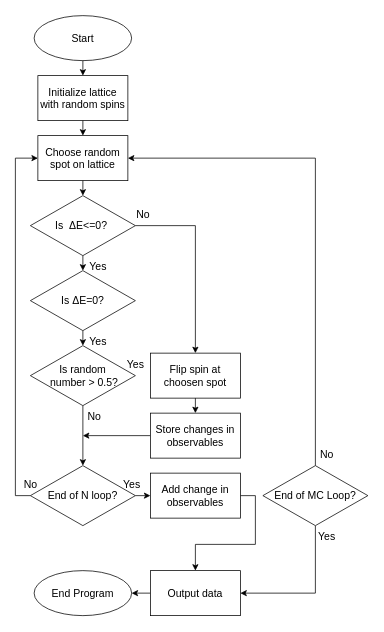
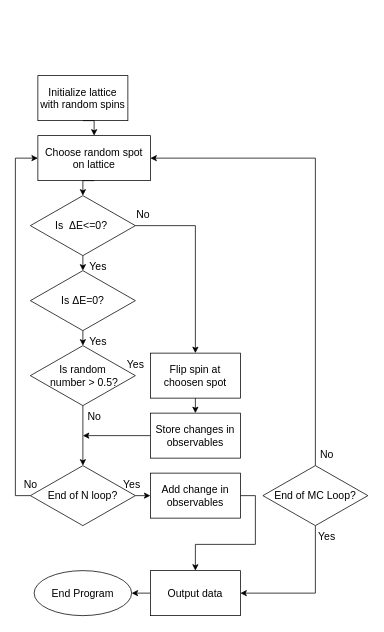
  <mxCell id="0" />
  <mxCell id="1" parent="0" />
- <mxCell id="2" style="edgeStyle=orthogonalEdgeStyle;rounded=0;orthogonalLoop=1;jettySize=auto;html=1;exitX=0.5;exitY=1;exitDx=0;exitDy=0;entryX=0.5;entryY=0;entryDx=0;entryDy=0;" edge="1" parent="1" source="3" target="5"><mxGeometry relative="1" as="geometry" /></mxCell>
- <mxCell id="3" value="&lt;p&gt;&lt;font style=&quot;font-size: 14px;&quot; face=&quot;Helvetica&quot;&gt;Start&lt;/font&gt;&lt;/p&gt;" style="ellipse;whiteSpace=wrap;html=1;fontFamily=Helvetica;fillColor=none;" vertex="1" parent="1"><mxGeometry x="45" y="20" width="130" height="60" as="geometry" /></mxCell>
  <mxCell id="4" style="edgeStyle=orthogonalEdgeStyle;rounded=0;orthogonalLoop=1;jettySize=auto;html=1;exitX=0.5;exitY=1;exitDx=0;exitDy=0;entryX=0.5;entryY=0;entryDx=0;entryDy=0;" edge="1" parent="1" source="5" target="19"><mxGeometry relative="1" as="geometry" /></mxCell>
  <mxCell id="5" value="&lt;p&gt;&lt;span style=&quot;font-size: 14px; text-align: right; white-space-collapse: preserve; background-color: rgb(255, 255, 255);&quot;&gt;&lt;font face=&quot;Helvetica&quot;&gt;Initialize lattice with random spins&lt;/font&gt;&lt;/span&gt;&lt;/p&gt;" style="rounded=0;whiteSpace=wrap;html=1;fontColor=#000000;fillColor=none;strokeColor=default;" vertex="1" parent="1"><mxGeometry x="50" y="100" width="120" height="60" as="geometry" /></mxCell>
  <mxCell id="6" style="edgeStyle=orthogonalEdgeStyle;rounded=0;orthogonalLoop=1;jettySize=auto;html=1;exitX=0.5;exitY=1;exitDx=0;exitDy=0;entryX=0.5;entryY=0;entryDx=0;entryDy=0;" edge="1" parent="1" source="7" target="14"><mxGeometry relative="1" as="geometry" /></mxCell>
  <mxCell id="7" value="&lt;p&gt;&lt;font face=&quot;Helvetica&quot;&gt;&lt;span style=&quot;font-size: 14px;&quot;&gt;Is&amp;nbsp;&lt;/span&gt;&lt;span style=&quot;font-size: 14px; text-align: start;&quot;&gt;ΔE=0?&lt;/span&gt;&lt;/font&gt;&lt;/p&gt;" style="rhombus;whiteSpace=wrap;html=1;" vertex="1" parent="1"><mxGeometry x="40" y="360" width="140" height="80" as="geometry" /></mxCell>
  <mxCell id="8" style="edgeStyle=orthogonalEdgeStyle;rounded=0;orthogonalLoop=1;jettySize=auto;html=1;exitX=0.5;exitY=1;exitDx=0;exitDy=0;entryX=0.5;entryY=0;entryDx=0;entryDy=0;" edge="1" parent="1" source="10" target="7"><mxGeometry relative="1" as="geometry" /></mxCell>
  <mxCell id="9" style="edgeStyle=orthogonalEdgeStyle;rounded=0;orthogonalLoop=1;jettySize=auto;html=1;exitX=1;exitY=0.5;exitDx=0;exitDy=0;entryX=0.5;entryY=0;entryDx=0;entryDy=0;" edge="1" parent="1" source="10" target="21"><mxGeometry relative="1" as="geometry"><mxPoint x="270" y="310" as="targetPoint" /></mxGeometry></mxCell>
  <mxCell id="10" value="&lt;p&gt;&lt;font style=&quot;font-size: 14px;&quot;&gt;Is&amp;nbsp;&lt;span style=&quot;font-family: &amp;quot;Google Sans&amp;quot;, Arial, sans-serif; text-align: start;&quot;&gt;&amp;nbsp;ΔE&amp;lt;=0?&lt;/span&gt;&amp;nbsp;&lt;/font&gt;&lt;/p&gt;" style="rhombus;whiteSpace=wrap;html=1;" vertex="1" parent="1"><mxGeometry x="40" y="260" width="140" height="80" as="geometry" /></mxCell>
  <mxCell id="11" style="edgeStyle=orthogonalEdgeStyle;rounded=0;orthogonalLoop=1;jettySize=auto;html=1;exitX=1;exitY=0.5;exitDx=0;exitDy=0;" edge="1" parent="1" source="12" target="29"><mxGeometry relative="1" as="geometry" /></mxCell>
  <mxCell id="12" value="&lt;p style=&quot;&quot;&gt;&lt;font face=&quot;Helvetica&quot;&gt;&lt;span style=&quot;font-size: 14px; white-space-collapse: preserve;&quot;&gt;Add change in observables&lt;/span&gt;&lt;/font&gt;&lt;/p&gt;" style="rounded=0;whiteSpace=wrap;html=1;align=center;" vertex="1" parent="1"><mxGeometry x="200" y="630" width="120" height="60" as="geometry" /></mxCell>
  <mxCell id="13" style="edgeStyle=orthogonalEdgeStyle;rounded=0;orthogonalLoop=1;jettySize=auto;html=1;exitX=0.5;exitY=1;exitDx=0;exitDy=0;entryX=0.5;entryY=0;entryDx=0;entryDy=0;" edge="1" parent="1" source="14" target="24"><mxGeometry relative="1" as="geometry" /></mxCell>
  <mxCell id="14" value="&lt;p style=&quot;font-size: 14px;&quot;&gt;&lt;font face=&quot;Helvetica&quot;&gt;&lt;font style=&quot;font-size: 14px;&quot;&gt;Is random&lt;br&gt;&lt;/font&gt;&lt;font style=&quot;font-size: 14px;&quot;&gt;&amp;nbsp;number &amp;gt; 0.5?&lt;/font&gt;&lt;/font&gt;&lt;/p&gt;" style="rhombus;whiteSpace=wrap;html=1;" vertex="1" parent="1"><mxGeometry x="40" y="460" width="140" height="80" as="geometry" /></mxCell>
  <mxCell id="15" style="edgeStyle=orthogonalEdgeStyle;rounded=0;orthogonalLoop=1;jettySize=auto;html=1;exitX=0;exitY=0.5;exitDx=0;exitDy=0;" edge="1" parent="1" source="16"><mxGeometry relative="1" as="geometry"><mxPoint x="110" y="580" as="targetPoint" /></mxGeometry></mxCell>
  <mxCell id="16" value="&lt;span style=&quot;font-size: 14px; text-align: right; white-space-collapse: preserve;&quot;&gt;&lt;font style=&quot;&quot; face=&quot;Helvetica&quot;&gt;Store changes in observables&lt;/font&gt;&lt;/span&gt;" style="rounded=0;whiteSpace=wrap;html=1;" vertex="1" parent="1"><mxGeometry x="200" y="550" width="120" height="60" as="geometry" /></mxCell>
  <mxCell id="17" value="&lt;font face=&quot;Helvetica&quot; style=&quot;font-size: 14px;&quot;&gt;End Program&lt;/font&gt;" style="ellipse;whiteSpace=wrap;html=1;" vertex="1" parent="1"><mxGeometry x="45" y="760" width="130" height="60" as="geometry" /></mxCell>
  <mxCell id="18" style="edgeStyle=orthogonalEdgeStyle;rounded=0;orthogonalLoop=1;jettySize=auto;html=1;exitX=0.5;exitY=1;exitDx=0;exitDy=0;entryX=0.5;entryY=0;entryDx=0;entryDy=0;" edge="1" parent="1" source="19" target="10"><mxGeometry relative="1" as="geometry" /></mxCell>
- <mxCell id="19" value="&lt;p&gt;&lt;span style=&quot;font-size: 14px; text-align: right; white-space-collapse: preserve; background-color: rgb(255, 255, 255);&quot;&gt;&lt;font face=&quot;Helvetica&quot;&gt;Choose random spot on lattice&lt;/font&gt;&lt;/span&gt;&lt;/p&gt;" style="rounded=0;whiteSpace=wrap;html=1;fontColor=#000000;fillColor=none;strokeColor=default;" vertex="1" parent="1"><mxGeometry x="50" y="180" width="120" height="60" as="geometry" /></mxCell>
+ <mxCell id="19" value="&lt;p&gt;&lt;span style=&quot;font-size: 14px; text-align: right; white-space-collapse: preserve; background-color: rgb(255, 255, 255);&quot;&gt;&lt;font face=&quot;Helvetica&quot;&gt;Choose random spot on lattice&lt;/font&gt;&lt;/span&gt;&lt;/p&gt;" style="rounded=0;whiteSpace=wrap;html=1;fontColor=#000000;fillColor=none;strokeColor=default;" vertex="1" parent="1"><mxGeometry x="50" y="180" width="150" height="60" as="geometry" /></mxCell>
  <mxCell id="20" style="edgeStyle=orthogonalEdgeStyle;rounded=0;orthogonalLoop=1;jettySize=auto;html=1;exitX=0.5;exitY=1;exitDx=0;exitDy=0;entryX=0.5;entryY=0;entryDx=0;entryDy=0;" edge="1" parent="1" source="21" target="16"><mxGeometry relative="1" as="geometry" /></mxCell>
  <mxCell id="21" value="&lt;p&gt;&lt;span style=&quot;font-size: 14px; text-align: right; white-space-collapse: preserve; background-color: rgb(255, 255, 255);&quot;&gt;&lt;font face=&quot;Helvetica&quot;&gt;Flip spin at choosen spot&lt;/font&gt;&lt;/span&gt;&lt;/p&gt;" style="rounded=0;whiteSpace=wrap;html=1;fontColor=#000000;fillColor=none;strokeColor=default;" vertex="1" parent="1"><mxGeometry x="200" y="470" width="120" height="60" as="geometry" /></mxCell>
  <mxCell id="22" style="edgeStyle=orthogonalEdgeStyle;rounded=0;orthogonalLoop=1;jettySize=auto;html=1;exitX=1;exitY=0.5;exitDx=0;exitDy=0;entryX=0;entryY=0.5;entryDx=0;entryDy=0;" edge="1" parent="1" source="24" target="12"><mxGeometry relative="1" as="geometry" /></mxCell>
  <mxCell id="23" style="edgeStyle=orthogonalEdgeStyle;rounded=0;orthogonalLoop=1;jettySize=auto;html=1;exitX=0;exitY=0.5;exitDx=0;exitDy=0;entryX=0;entryY=0.5;entryDx=0;entryDy=0;" edge="1" parent="1" source="24" target="19"><mxGeometry relative="1" as="geometry" /></mxCell>
  <mxCell id="24" value="&lt;p&gt;&lt;font style=&quot;font-size: 14px;&quot; face=&quot;Helvetica&quot;&gt;End of N loop?&lt;/font&gt;&lt;/p&gt;" style="rhombus;whiteSpace=wrap;html=1;" vertex="1" parent="1"><mxGeometry x="40" y="620" width="140" height="80" as="geometry" /></mxCell>
  <mxCell id="25" style="edgeStyle=orthogonalEdgeStyle;rounded=0;orthogonalLoop=1;jettySize=auto;html=1;exitX=0.5;exitY=0;exitDx=0;exitDy=0;entryX=1;entryY=0.5;entryDx=0;entryDy=0;" edge="1" parent="1" source="27" target="19"><mxGeometry relative="1" as="geometry"><mxPoint x="410" y="200" as="targetPoint" /></mxGeometry></mxCell>
  <mxCell id="26" style="edgeStyle=orthogonalEdgeStyle;rounded=0;orthogonalLoop=1;jettySize=auto;html=1;exitX=0.5;exitY=1;exitDx=0;exitDy=0;entryX=1;entryY=0.5;entryDx=0;entryDy=0;" edge="1" parent="1" source="27" target="29"><mxGeometry relative="1" as="geometry" /></mxCell>
  <mxCell id="27" value="&lt;p style=&quot;font-size: 14px; line-height: 30%;&quot;&gt;End of MC Loop?&lt;/p&gt;" style="rhombus;whiteSpace=wrap;html=1;fontSize=14;verticalAlign=middle;" vertex="1" parent="1"><mxGeometry x="350" y="620" width="140" height="80" as="geometry" /></mxCell>
  <mxCell id="28" style="edgeStyle=orthogonalEdgeStyle;rounded=0;orthogonalLoop=1;jettySize=auto;html=1;exitX=0;exitY=0.5;exitDx=0;exitDy=0;entryX=1;entryY=0.5;entryDx=0;entryDy=0;" edge="1" parent="1" source="29" target="17"><mxGeometry relative="1" as="geometry" /></mxCell>
  <mxCell id="29" value="&lt;p style=&quot;text-align: right;&quot;&gt;&lt;font face=&quot;Helvetica&quot;&gt;&lt;span style=&quot;font-size: 14px; white-space-collapse: preserve;&quot;&gt;Output data&lt;/span&gt;&lt;/font&gt;&lt;/p&gt;" style="rounded=0;whiteSpace=wrap;html=1;" vertex="1" parent="1"><mxGeometry x="200" y="760" width="120" height="60" as="geometry" /></mxCell>
  <mxCell id="30" value="&lt;font style=&quot;font-size: 14px;&quot;&gt;Yes&lt;/font&gt;" style="text;html=1;align=center;verticalAlign=middle;resizable=0;points=[];autosize=1;strokeColor=none;fillColor=none;" vertex="1" parent="1"><mxGeometry x="105" y="340" width="50" height="30" as="geometry" /></mxCell>
  <mxCell id="31" value="&lt;font style=&quot;font-size: 14px;&quot;&gt;Yes&lt;/font&gt;" style="text;html=1;align=center;verticalAlign=middle;resizable=0;points=[];autosize=1;strokeColor=none;fillColor=none;" vertex="1" parent="1"><mxGeometry x="105" y="440" width="50" height="30" as="geometry" /></mxCell>
  <mxCell id="32" value="&lt;font style=&quot;font-size: 14px;&quot;&gt;Yes&lt;/font&gt;" style="text;html=1;align=center;verticalAlign=middle;resizable=0;points=[];autosize=1;strokeColor=none;fillColor=none;" vertex="1" parent="1"><mxGeometry x="155" y="470" width="50" height="30" as="geometry" /></mxCell>
  <mxCell id="33" value="&lt;font style=&quot;font-size: 14px;&quot;&gt;No&lt;/font&gt;" style="text;html=1;align=center;verticalAlign=middle;resizable=0;points=[];autosize=1;strokeColor=none;fillColor=none;" vertex="1" parent="1"><mxGeometry x="170" y="270" width="40" height="30" as="geometry" /></mxCell>
  <mxCell id="34" value="&lt;font style=&quot;font-size: 14px;&quot;&gt;No&lt;/font&gt;" style="text;html=1;align=center;verticalAlign=middle;resizable=0;points=[];autosize=1;strokeColor=none;fillColor=none;" vertex="1" parent="1"><mxGeometry x="20" y="630" width="40" height="30" as="geometry" /></mxCell>
  <mxCell id="35" value="&lt;font style=&quot;font-size: 14px;&quot;&gt;Yes&lt;/font&gt;" style="text;html=1;align=center;verticalAlign=middle;resizable=0;points=[];autosize=1;strokeColor=none;fillColor=none;" vertex="1" parent="1"><mxGeometry x="150" y="630" width="50" height="30" as="geometry" /></mxCell>
  <mxCell id="36" value="&lt;font style=&quot;font-size: 14px;&quot;&gt;Yes&lt;/font&gt;" style="text;html=1;align=center;verticalAlign=middle;resizable=0;points=[];autosize=1;strokeColor=none;fillColor=none;" vertex="1" parent="1"><mxGeometry x="410" y="700" width="50" height="30" as="geometry" /></mxCell>
  <mxCell id="37" value="&lt;font style=&quot;font-size: 14px;&quot;&gt;No&lt;/font&gt;" style="text;html=1;align=center;verticalAlign=middle;resizable=0;points=[];autosize=1;strokeColor=none;fillColor=none;" vertex="1" parent="1"><mxGeometry x="415" y="590" width="40" height="30" as="geometry" /></mxCell>
  <mxCell id="38" value="&lt;font style=&quot;font-size: 14px;&quot;&gt;No&lt;/font&gt;" style="text;html=1;align=center;verticalAlign=middle;resizable=0;points=[];autosize=1;strokeColor=none;fillColor=none;" vertex="1" parent="1"><mxGeometry x="105" y="540" width="40" height="30" as="geometry" /></mxCell>
